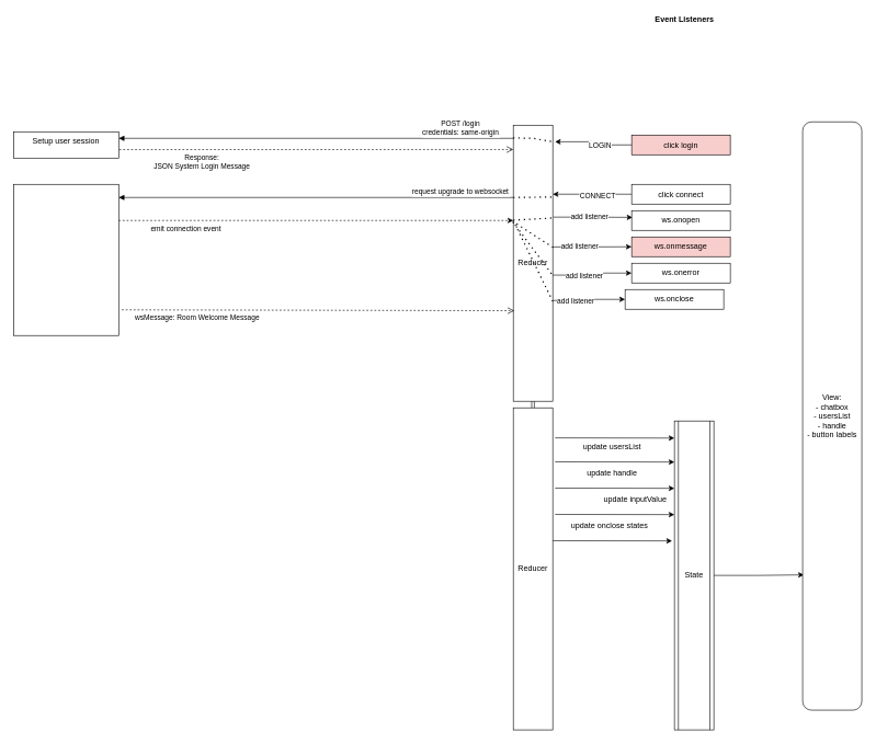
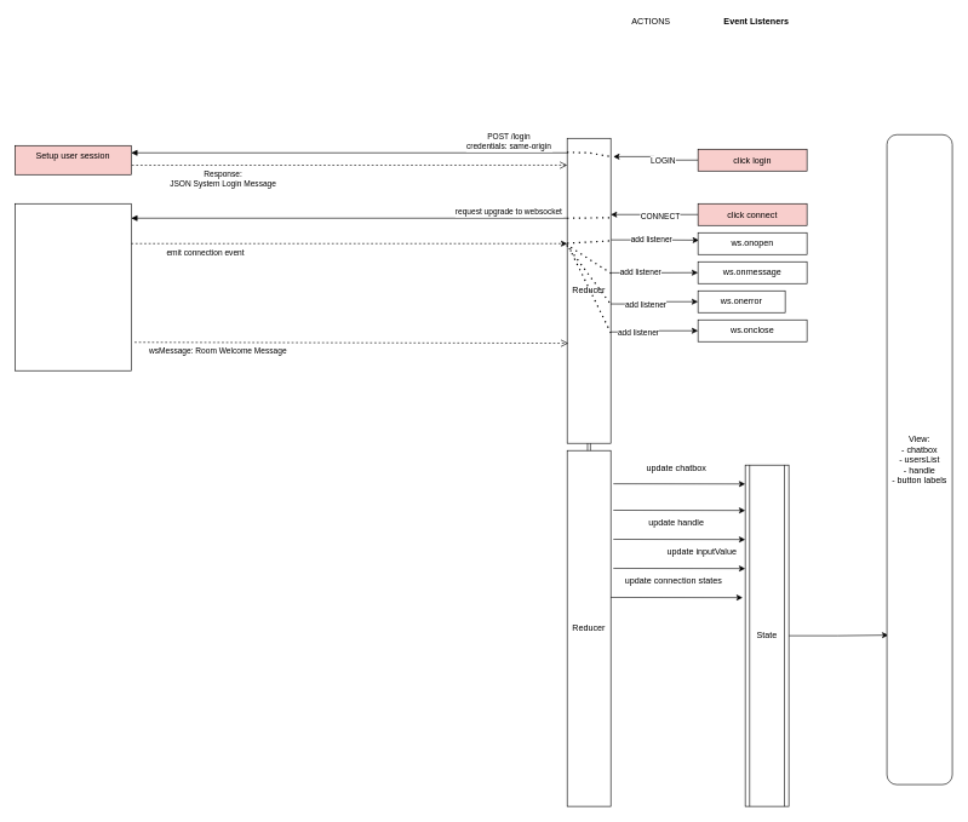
  <mxCell id="0" />
  <mxCell id="1" parent="0" />
  <mxCell id="2" value="POST /login&#10;credentials: same-origin" style="verticalAlign=bottom;endArrow=block;shadow=0;strokeWidth=1;" parent="1" target="23" edge="1"><mxGeometry x="-0.733" relative="1" as="geometry"><mxPoint x="780" y="210" as="sourcePoint" /><mxPoint x="160" y="232" as="targetPoint" /><mxPoint as="offset" /></mxGeometry></mxCell>
  <mxCell id="3" value="Response:&#10;JSON System Login Message&#10;" style="verticalAlign=top;endArrow=open;dashed=1;endSize=8;exitX=1.005;exitY=0.678;shadow=0;strokeWidth=1;exitDx=0;exitDy=0;exitPerimeter=0;" parent="1" source="23" edge="1"><mxGeometry x="-0.58" relative="1" as="geometry"><mxPoint x="780" y="227" as="targetPoint" /><mxPoint as="offset" /></mxGeometry></mxCell>
  <mxCell id="4" style="edgeStyle=orthogonalEdgeStyle;rounded=0;orthogonalLoop=1;jettySize=auto;html=1;entryX=0.021;entryY=0.77;entryDx=0;entryDy=0;entryPerimeter=0;" edge="1" parent="1" source="5" target="20"><mxGeometry relative="1" as="geometry" /></mxCell>
  <mxCell id="5" value="State" style="shape=process;whiteSpace=wrap;html=1;backgroundOutline=1;rounded=0;shadow=0;strokeWidth=1;" vertex="1" parent="1"><mxGeometry x="1025" y="640" width="60" height="470" as="geometry" /></mxCell>
  <mxCell id="6" value="" style="edgeStyle=orthogonalEdgeStyle;rounded=0;orthogonalLoop=1;jettySize=auto;html=1;entryX=0.008;entryY=0.342;entryDx=0;entryDy=0;entryPerimeter=0;exitX=1.008;exitY=0.333;exitDx=0;exitDy=0;exitPerimeter=0;" edge="1" parent="1" source="14" target="31"><mxGeometry relative="1" as="geometry"><mxPoint x="840" y="340" as="sourcePoint" /><mxPoint x="970" y="340" as="targetPoint" /></mxGeometry></mxCell>
  <mxCell id="7" value="add listener" style="edgeLabel;html=1;align=center;verticalAlign=middle;resizable=0;points=[];" vertex="1" connectable="0" parent="6"><mxGeometry x="-0.246" y="1" relative="1" as="geometry"><mxPoint x="9" as="offset" /></mxGeometry></mxCell>
  <mxCell id="8" value="" style="edgeStyle=orthogonalEdgeStyle;rounded=0;orthogonalLoop=1;jettySize=auto;html=1;exitX=1.012;exitY=0.441;exitDx=0;exitDy=0;exitPerimeter=0;" edge="1" parent="1" source="14" target="36"><mxGeometry relative="1" as="geometry" /></mxCell>
  <mxCell id="9" value="add listener" style="edgeLabel;html=1;align=center;verticalAlign=middle;resizable=0;points=[];" vertex="1" connectable="0" parent="8"><mxGeometry x="-0.331" y="1" relative="1" as="geometry"><mxPoint as="offset" /></mxGeometry></mxCell>
  <mxCell id="10" value="" style="edgeStyle=orthogonalEdgeStyle;rounded=0;orthogonalLoop=1;jettySize=auto;html=1;exitX=0.988;exitY=0.543;exitDx=0;exitDy=0;exitPerimeter=0;" edge="1" parent="1" source="14" target="37"><mxGeometry relative="1" as="geometry" /></mxCell>
  <mxCell id="11" value="add listener" style="edgeLabel;html=1;align=center;verticalAlign=middle;resizable=0;points=[];" vertex="1" connectable="0" parent="10"><mxGeometry x="-0.23" relative="1" as="geometry"><mxPoint as="offset" /></mxGeometry></mxCell>
  <mxCell id="12" value="" style="edgeStyle=orthogonalEdgeStyle;rounded=0;orthogonalLoop=1;jettySize=auto;html=1;exitX=1.012;exitY=0.635;exitDx=0;exitDy=0;exitPerimeter=0;" edge="1" parent="1" source="14" target="38"><mxGeometry relative="1" as="geometry" /></mxCell>
  <mxCell id="13" value="add listener" style="edgeLabel;html=1;align=center;verticalAlign=middle;resizable=0;points=[];" vertex="1" connectable="0" parent="12"><mxGeometry x="-0.384" relative="1" as="geometry"><mxPoint as="offset" /></mxGeometry></mxCell>
  <mxCell id="14" value="Reducer" style="whiteSpace=wrap;html=1;rounded=0;shadow=0;strokeWidth=1;" vertex="1" parent="1"><mxGeometry x="780" y="190" width="60" height="420" as="geometry" /></mxCell>
  <mxCell id="15" value="" style="edgeStyle=orthogonalEdgeStyle;rounded=0;orthogonalLoop=1;jettySize=auto;html=1;entryX=1.058;entryY=0.06;entryDx=0;entryDy=0;entryPerimeter=0;" edge="1" parent="1" source="21" target="14"><mxGeometry relative="1" as="geometry" /></mxCell>
  <mxCell id="16" value="LOGIN" style="edgeLabel;html=1;align=center;verticalAlign=middle;resizable=0;points=[];" vertex="1" connectable="0" parent="15"><mxGeometry x="-0.184" relative="1" as="geometry"><mxPoint as="offset" /></mxGeometry></mxCell>
+ <mxCell id="17" value="&lt;div&gt;ACTIONS&lt;/div&gt;" style="text;html=1;align=center;verticalAlign=middle;resizable=0;points=[];autosize=1;strokeColor=none;fillColor=none;" vertex="1" parent="1"><mxGeometry x="860" y="20" width="70" height="20" as="geometry" /></mxCell>
  <mxCell id="18" value="" style="endArrow=classic;html=1;rounded=0;entryX=0;entryY=0.25;entryDx=0;entryDy=0;exitX=1.059;exitY=0.28;exitDx=0;exitDy=0;exitPerimeter=0;" edge="1" parent="1"><mxGeometry width="50" height="50" relative="1" as="geometry"><mxPoint x="843.54" y="665.73" as="sourcePoint" /><mxPoint x="1025" y="666.03" as="targetPoint" /></mxGeometry></mxCell>
+ <mxCell id="19" value="update chatbox" style="text;html=1;align=center;verticalAlign=middle;resizable=0;points=[];autosize=1;strokeColor=none;fillColor=none;" vertex="1" parent="1"><mxGeometry x="885" y="633.53" width="90" height="20" as="geometry" /></mxCell>
  <mxCell id="20" value="&lt;div&gt;View:&lt;/div&gt;&lt;div&gt;- chatbox&lt;/div&gt;&lt;div&gt;- usersList&lt;/div&gt;&lt;div&gt;- handle&lt;/div&gt;&lt;div&gt;- button labels&lt;/div&gt;" style="rounded=1;whiteSpace=wrap;html=1;" vertex="1" parent="1"><mxGeometry x="1220" y="185" width="90" height="895" as="geometry" /></mxCell>
  <mxCell id="21" value="click login" style="points=[];perimeter=orthogonalPerimeter;rounded=0;shadow=0;strokeWidth=1;fillColor=#f8cecc;" parent="1" vertex="1"><mxGeometry x="960" y="205" width="150" height="30" as="geometry" /></mxCell>
  <mxCell id="22" value="&lt;b&gt;Event Listeners&lt;br&gt;&lt;/b&gt;" style="text;html=1;align=center;verticalAlign=middle;resizable=0;points=[];autosize=1;strokeColor=none;fillColor=none;" vertex="1" parent="1"><mxGeometry x="990" y="20" width="100" height="20" as="geometry" /></mxCell>
- <mxCell id="23" value="Setup user session&#10;" style="points=[];perimeter=orthogonalPerimeter;rounded=0;shadow=0;strokeWidth=1;" parent="1" vertex="1"><mxGeometry x="20" y="200" width="160" height="40" as="geometry" /></mxCell>
+ <mxCell id="23" value="Setup user session&#10;" style="points=[];perimeter=orthogonalPerimeter;rounded=0;shadow=0;strokeWidth=1;fillColor=#f8cecc;" parent="1" vertex="1"><mxGeometry x="20" y="200" width="160" height="40" as="geometry" /></mxCell>
  <mxCell id="24" value="request upgrade to websocket " style="verticalAlign=bottom;endArrow=block;shadow=0;strokeWidth=1;" edge="1" parent="1"><mxGeometry x="-0.733" relative="1" as="geometry"><mxPoint x="780" y="300" as="sourcePoint" /><mxPoint x="180" y="300" as="targetPoint" /><mxPoint as="offset" /></mxGeometry></mxCell>
  <mxCell id="25" value="wsMessage: Room Welcome Message" style="verticalAlign=top;endArrow=open;dashed=1;endSize=8;exitX=1.029;exitY=0.83;shadow=0;strokeWidth=1;exitDx=0;exitDy=0;exitPerimeter=0;entryX=0.025;entryY=0.672;entryDx=0;entryDy=0;entryPerimeter=0;" edge="1" parent="1" source="34" target="14"><mxGeometry x="-0.613" y="1" relative="1" as="geometry"><mxPoint x="780" y="370" as="targetPoint" /><mxPoint x="180.8" y="317.12" as="sourcePoint" /><mxPoint as="offset" /></mxGeometry></mxCell>
  <mxCell id="26" value="" style="edgeStyle=orthogonalEdgeStyle;rounded=0;orthogonalLoop=1;jettySize=auto;html=1;" edge="1" parent="1" source="28"><mxGeometry relative="1" as="geometry"><mxPoint x="840" y="295" as="targetPoint" /></mxGeometry></mxCell>
  <mxCell id="27" value="CONNECT" style="edgeLabel;html=1;align=center;verticalAlign=middle;resizable=0;points=[];" vertex="1" connectable="0" parent="26"><mxGeometry x="-0.117" y="1" relative="1" as="geometry"><mxPoint as="offset" /></mxGeometry></mxCell>
- <mxCell id="28" value="click connect" style="points=[];perimeter=orthogonalPerimeter;rounded=0;shadow=0;strokeWidth=1;" vertex="1" parent="1"><mxGeometry x="960" y="280" width="150" height="30" as="geometry" /></mxCell>
+ <mxCell id="28" value="click connect" style="points=[];perimeter=orthogonalPerimeter;rounded=0;shadow=0;strokeWidth=1;fillColor=#f8cecc;" vertex="1" parent="1"><mxGeometry x="960" y="280" width="150" height="30" as="geometry" /></mxCell>
  <mxCell id="29" value="" style="endArrow=none;dashed=1;html=1;dashPattern=1 3;strokeWidth=2;rounded=0;entryX=0.999;entryY=0.06;entryDx=0;entryDy=0;exitX=-0.003;exitY=0.046;exitDx=0;exitDy=0;exitPerimeter=0;entryPerimeter=0;" edge="1" parent="1" source="14" target="14"><mxGeometry width="50" height="50" relative="1" as="geometry"><mxPoint x="800" y="260" as="sourcePoint" /><mxPoint x="850" y="210" as="targetPoint" /><Array as="points"><mxPoint x="810" y="210" /></Array></mxGeometry></mxCell>
  <mxCell id="30" value="" style="endArrow=none;dashed=1;html=1;dashPattern=1 3;strokeWidth=2;rounded=0;entryX=1.002;entryY=0.26;entryDx=0;entryDy=0;entryPerimeter=0;" edge="1" parent="1" target="14"><mxGeometry width="50" height="50" relative="1" as="geometry"><mxPoint x="780" y="300" as="sourcePoint" /><mxPoint x="890" y="310" as="targetPoint" /></mxGeometry></mxCell>
  <mxCell id="31" value="ws.onopen" style="whiteSpace=wrap;html=1;rounded=0;shadow=0;strokeWidth=1;" vertex="1" parent="1"><mxGeometry x="960" y="320" width="150" height="30" as="geometry" /></mxCell>
  <mxCell id="32" style="edgeStyle=orthogonalEdgeStyle;rounded=0;orthogonalLoop=1;jettySize=auto;html=1;dashed=1;" edge="1" parent="1" source="34"><mxGeometry relative="1" as="geometry"><mxPoint x="780" y="335" as="targetPoint" /><Array as="points"><mxPoint x="360" y="335" /><mxPoint x="360" y="335" /></Array></mxGeometry></mxCell>
  <mxCell id="33" value="&lt;div&gt;emit connection event&lt;/div&gt;" style="edgeLabel;html=1;align=center;verticalAlign=top;resizable=0;points=[];" vertex="1" connectable="0" parent="32"><mxGeometry x="-0.237" y="-3" relative="1" as="geometry"><mxPoint x="-128" y="-3" as="offset" /></mxGeometry></mxCell>
  <mxCell id="34" value="" style="rounded=0;whiteSpace=wrap;html=1;" vertex="1" parent="1"><mxGeometry x="20" y="280" width="160" height="230" as="geometry" /></mxCell>
  <mxCell id="35" value="" style="endArrow=none;dashed=1;html=1;dashPattern=1 3;strokeWidth=2;rounded=0;entryX=0.992;entryY=0.336;entryDx=0;entryDy=0;entryPerimeter=0;exitX=0;exitY=0.344;exitDx=0;exitDy=0;exitPerimeter=0;" edge="1" parent="1" source="14" target="14"><mxGeometry width="50" height="50" relative="1" as="geometry"><mxPoint x="810" y="390" as="sourcePoint" /><mxPoint x="860" y="340" as="targetPoint" /></mxGeometry></mxCell>
- <mxCell id="36" value="ws.onmessage" style="whiteSpace=wrap;html=1;rounded=0;shadow=0;strokeWidth=1;fillColor=#f8cecc;" vertex="1" parent="1"><mxGeometry x="960" y="360" width="150" height="30" as="geometry" /></mxCell>
- <mxCell id="37" value="ws.onerror" style="whiteSpace=wrap;html=1;rounded=0;shadow=0;strokeWidth=1;" vertex="1" parent="1"><mxGeometry x="960" y="400" width="150" height="30" as="geometry" /></mxCell>
- <mxCell id="38" value="ws.onclose" style="whiteSpace=wrap;html=1;rounded=0;shadow=0;strokeWidth=1;" vertex="1" parent="1"><mxGeometry x="950" y="440" width="150" height="30" as="geometry" /></mxCell>
+ <mxCell id="36" value="ws.onmessage" style="whiteSpace=wrap;html=1;rounded=0;shadow=0;strokeWidth=1;" vertex="1" parent="1"><mxGeometry x="960" y="360" width="150" height="30" as="geometry" /></mxCell>
+ <mxCell id="37" value="ws.onerror" style="whiteSpace=wrap;html=1;rounded=0;shadow=0;strokeWidth=1;" vertex="1" parent="1"><mxGeometry x="960" y="400" width="120" height="30" as="geometry" /></mxCell>
+ <mxCell id="38" value="ws.onclose" style="whiteSpace=wrap;html=1;rounded=0;shadow=0;strokeWidth=1;" vertex="1" parent="1"><mxGeometry x="960" y="440" width="150" height="30" as="geometry" /></mxCell>
  <mxCell id="39" value="" style="endArrow=none;dashed=1;html=1;dashPattern=1 3;strokeWidth=2;rounded=0;entryX=-0.008;entryY=0.349;entryDx=0;entryDy=0;entryPerimeter=0;exitX=1.008;exitY=0.443;exitDx=0;exitDy=0;exitPerimeter=0;" edge="1" parent="1" source="14" target="14"><mxGeometry width="50" height="50" relative="1" as="geometry"><mxPoint x="830" y="450" as="sourcePoint" /><mxPoint x="890" y="380" as="targetPoint" /></mxGeometry></mxCell>
  <mxCell id="40" value="" style="endArrow=none;dashed=1;html=1;dashPattern=1 3;strokeWidth=2;rounded=0;entryX=1;entryY=0.544;entryDx=0;entryDy=0;entryPerimeter=0;exitX=-0.008;exitY=0.351;exitDx=0;exitDy=0;exitPerimeter=0;" edge="1" parent="1" source="14" target="14"><mxGeometry width="50" height="50" relative="1" as="geometry"><mxPoint x="830" y="450" as="sourcePoint" /><mxPoint x="880" y="400" as="targetPoint" /></mxGeometry></mxCell>
  <mxCell id="41" value="" style="endArrow=none;dashed=1;html=1;dashPattern=1 3;strokeWidth=2;rounded=0;entryX=0;entryY=0.346;entryDx=0;entryDy=0;entryPerimeter=0;exitX=1;exitY=0.638;exitDx=0;exitDy=0;exitPerimeter=0;" edge="1" parent="1" source="14" target="14"><mxGeometry width="50" height="50" relative="1" as="geometry"><mxPoint x="880" y="490" as="sourcePoint" /><mxPoint x="880" y="400" as="targetPoint" /></mxGeometry></mxCell>
  <mxCell id="42" value="Reducer" style="whiteSpace=wrap;html=1;rounded=0;shadow=0;strokeWidth=1;" vertex="1" parent="1"><mxGeometry x="780" y="620" width="60" height="490" as="geometry" /></mxCell>
  <mxCell id="43" value="" style="shape=link;html=1;rounded=0;exitX=0.5;exitY=1;exitDx=0;exitDy=0;entryX=0.5;entryY=0;entryDx=0;entryDy=0;" edge="1" parent="1" source="14" target="42"><mxGeometry width="100" relative="1" as="geometry"><mxPoint x="690" y="690" as="sourcePoint" /><mxPoint x="790" y="690" as="targetPoint" /></mxGeometry></mxCell>
  <mxCell id="44" value="" style="endArrow=classic;html=1;rounded=0;entryX=0;entryY=0.25;entryDx=0;entryDy=0;exitX=1.059;exitY=0.28;exitDx=0;exitDy=0;exitPerimeter=0;" edge="1" parent="1"><mxGeometry width="50" height="50" relative="1" as="geometry"><mxPoint x="840" y="822.2" as="sourcePoint" /><mxPoint x="1021.46" y="822.5" as="targetPoint" /></mxGeometry></mxCell>
- <mxCell id="45" value="update onclose states" style="text;html=1;align=center;verticalAlign=middle;resizable=0;points=[];autosize=1;strokeColor=none;fillColor=none;" vertex="1" parent="1"><mxGeometry x="861.46" y="790" width="130" height="20" as="geometry" /></mxCell>
+ <mxCell id="45" value="update connection states" style="text;html=1;align=center;verticalAlign=middle;resizable=0;points=[];autosize=1;strokeColor=none;fillColor=none;" vertex="1" parent="1"><mxGeometry x="861.46" y="790" width="130" height="20" as="geometry" /></mxCell>
  <mxCell id="46" value="" style="endArrow=classic;html=1;rounded=0;entryX=0;entryY=0.25;entryDx=0;entryDy=0;exitX=1.059;exitY=0.28;exitDx=0;exitDy=0;exitPerimeter=0;" edge="1" parent="1"><mxGeometry width="50" height="50" relative="1" as="geometry"><mxPoint x="843.54" y="702.2" as="sourcePoint" /><mxPoint x="1025" y="702.5" as="targetPoint" /></mxGeometry></mxCell>
- <mxCell id="47" value="update usersList" style="text;html=1;align=center;verticalAlign=middle;resizable=0;points=[];autosize=1;strokeColor=none;fillColor=none;" vertex="1" parent="1"><mxGeometry x="885" y="670" width="90" height="20" as="geometry" /></mxCell>
  <mxCell id="48" value="" style="endArrow=classic;html=1;rounded=0;entryX=0;entryY=0.25;entryDx=0;entryDy=0;exitX=1.059;exitY=0.28;exitDx=0;exitDy=0;exitPerimeter=0;" edge="1" parent="1"><mxGeometry width="50" height="50" relative="1" as="geometry"><mxPoint x="843.54" y="742.2" as="sourcePoint" /><mxPoint x="1025" y="742.5" as="targetPoint" /></mxGeometry></mxCell>
  <mxCell id="49" value="update handle" style="text;html=1;align=center;verticalAlign=middle;resizable=0;points=[];autosize=1;strokeColor=none;fillColor=none;" vertex="1" parent="1"><mxGeometry x="890" y="710" width="80" height="20" as="geometry" /></mxCell>
  <mxCell id="50" value="" style="endArrow=classic;html=1;rounded=0;entryX=0;entryY=0.25;entryDx=0;entryDy=0;exitX=1.059;exitY=0.28;exitDx=0;exitDy=0;exitPerimeter=0;" edge="1" parent="1"><mxGeometry width="50" height="50" relative="1" as="geometry"><mxPoint x="843.54" y="782.2" as="sourcePoint" /><mxPoint x="1025" y="782.5" as="targetPoint" /></mxGeometry></mxCell>
  <mxCell id="51" value="update inputValue" style="text;html=1;align=center;verticalAlign=middle;resizable=0;points=[];autosize=1;strokeColor=none;fillColor=none;" vertex="1" parent="1"><mxGeometry x="915" y="750" width="100" height="20" as="geometry" /></mxCell>
